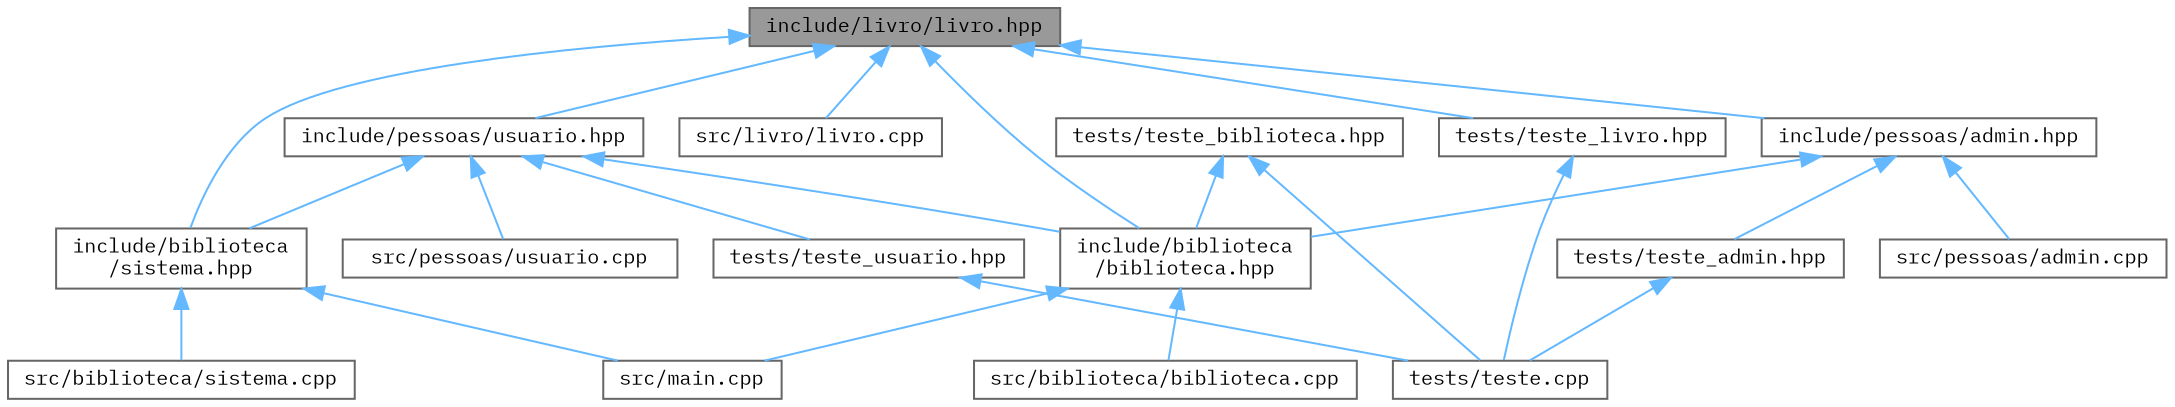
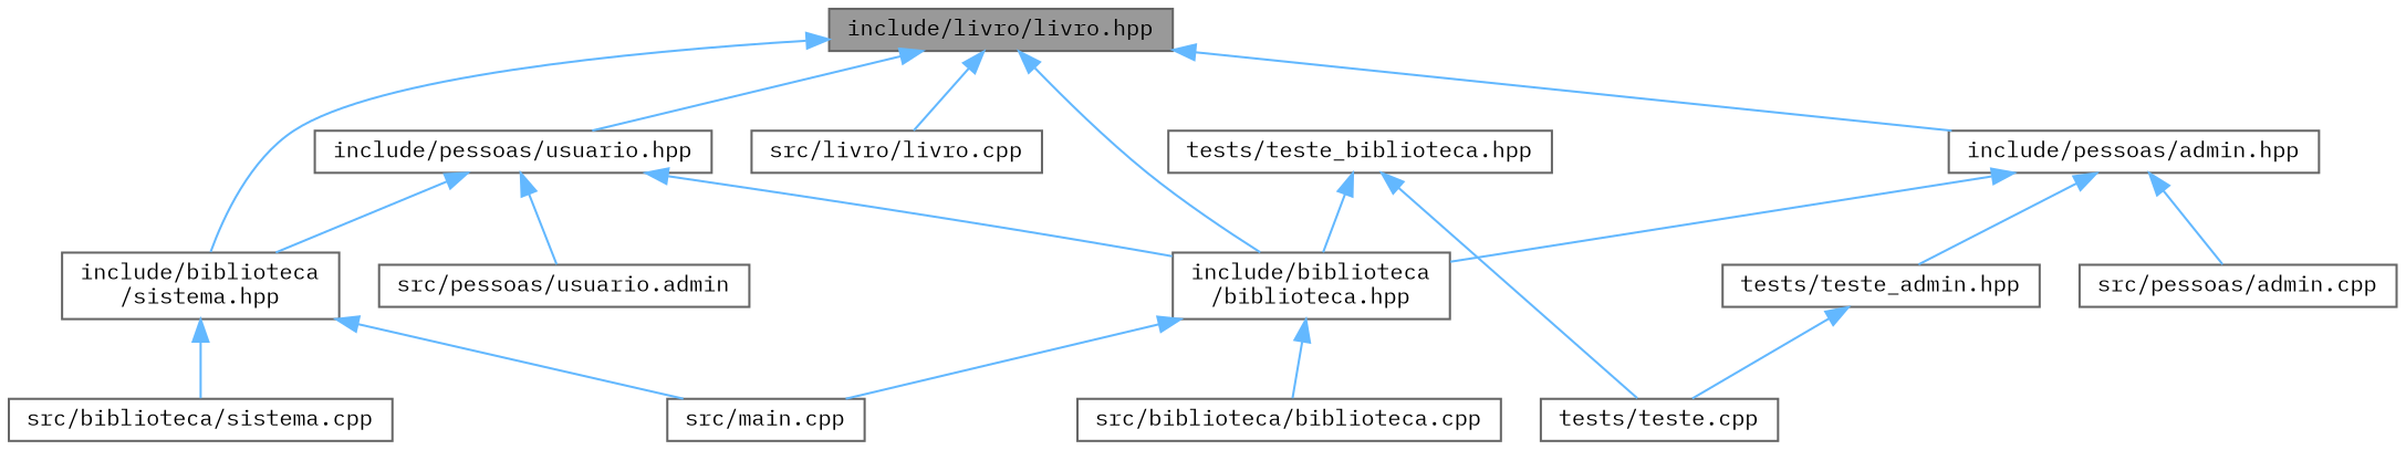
  digraph {
    fontname="IBM Plex Mono"
    node [color=grey40 fillcolor=white fontname="IBM Plex Mono" fontsize=10 shape=box style=filled]
    edge [color=steelblue1 dir=back fontname="IBM Plex Mono" fontsize=10 labelfontname=Helvetica labelfontsize=10 style=solid]
    n1 [color=gray40 fillcolor=grey60 fontcolor=black height=0.2 label="include/livro/livro.hpp" width=0.4]
    n2 [height=0.2 label="include/biblioteca\l/biblioteca.hpp" width=0.4]
    n3 [height=0.2 label="include/biblioteca\l/sistema.hpp" width=0.4]
    n4 [height=0.2 label="include/pessoas/admin.hpp" width=0.4]
    n5 [height=0.2 label="include/pessoas/usuario.hpp" width=0.4]
    n6 [height=0.2 label="src/livro/livro.cpp" width=0.4]
-   n7 [height=0.2 label="tests/teste_livro.hpp" width=0.4]
    n8 [height=0.2 label="src/biblioteca/biblioteca.cpp" width=0.4]
    n9 [height=0.2 label="src/main.cpp" width=0.4]
    n10 [height=0.2 label="src/biblioteca/sistema.cpp" width=0.4]
    n11 [height=0.2 label="src/pessoas/admin.cpp" width=0.4]
    n12 [height=0.2 label="tests/teste_admin.hpp" width=0.4]
-   n13 [height=0.2 label="src/pessoas/usuario.cpp" width=0.4]
-   n14 [height=0.2 label="tests/teste_usuario.hpp" width=0.4]
+   n13 [height=0.2 label="src/pessoas/usuario.admin" width=0.4]
    n15 [height=0.2 label="tests/teste.cpp" width=0.4]
    n16 [height=0.2 label="tests/teste_biblioteca.hpp" width=0.4]
    n1 -> n2
    n1 -> n3
    n1 -> n4
    n1 -> n5
    n1 -> n6
-   n1 -> n7
    n2 -> n8
    n2 -> n9
    n3 -> n9
    n3 -> n10
    n4 -> n2
    n4 -> n11
    n4 -> n12
    n5 -> n2
    n5 -> n3
    n5 -> n13
-   n5 -> n14
-   n7 -> n15
    n12 -> n15
-   n14 -> n15
    n16 -> n2
    n16 -> n15
  }
